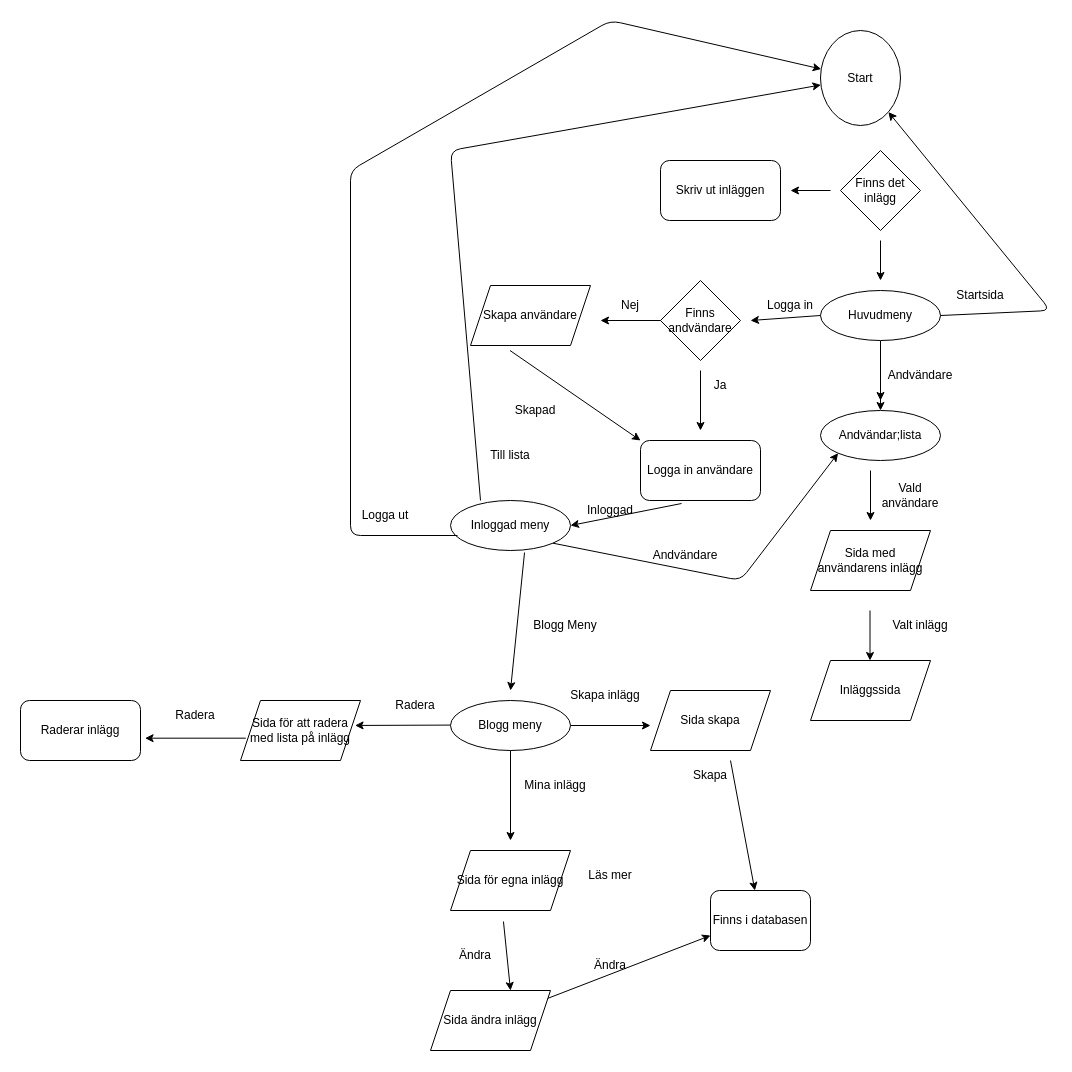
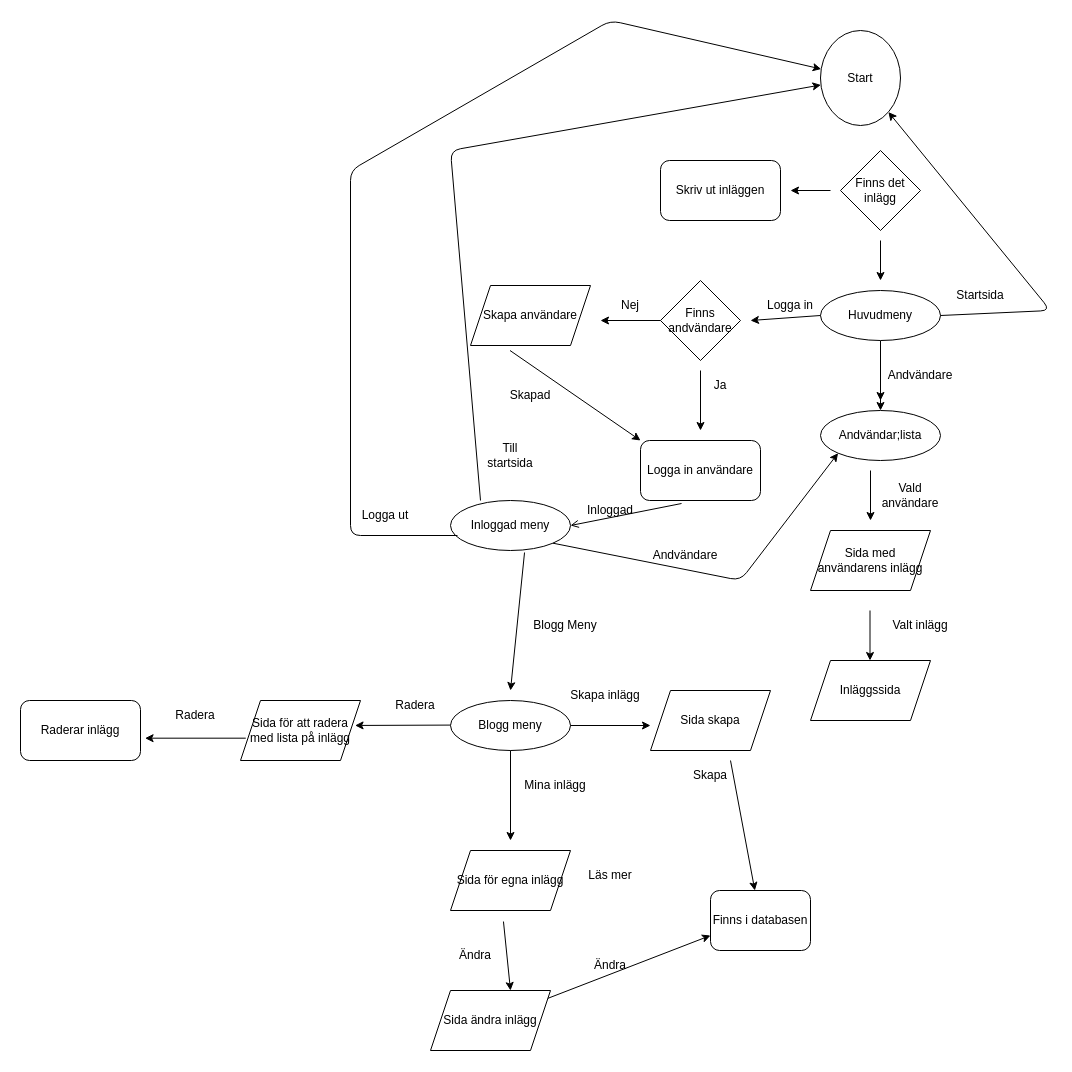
  <mxCell id="0" />
  <mxCell id="1" parent="0" />
  <mxCell id="2" value="Start" style="ellipse;whiteSpace=wrap;html=1;" vertex="1" parent="1"><mxGeometry x="820" y="30" width="80" height="95" as="geometry" /></mxCell>
  <mxCell id="3" value="Finns det inlägg" style="rhombus;whiteSpace=wrap;html=1;" vertex="1" parent="1"><mxGeometry x="840" y="150" width="80" height="80" as="geometry" /></mxCell>
  <mxCell id="4" value="Skriv ut inläggen" style="rounded=1;whiteSpace=wrap;html=1;" vertex="1" parent="1"><mxGeometry x="660" y="160" width="120" height="60" as="geometry" /></mxCell>
  <mxCell id="5" value="" style="edgeStyle=none;html=1;" edge="1" parent="1" source="6" target="15"><mxGeometry relative="1" as="geometry" /></mxCell>
  <mxCell id="6" value="Huvudmeny" style="ellipse;whiteSpace=wrap;html=1;" vertex="1" parent="1"><mxGeometry x="820" y="290" width="120" height="50" as="geometry" /></mxCell>
  <mxCell id="7" value="" style="endArrow=classic;html=1;" edge="1" parent="1"><mxGeometry width="50" height="50" relative="1" as="geometry"><mxPoint x="830" y="190" as="sourcePoint" /><mxPoint x="790" y="190" as="targetPoint" /></mxGeometry></mxCell>
  <mxCell id="8" value="" style="endArrow=classic;html=1;" edge="1" parent="1"><mxGeometry width="50" height="50" relative="1" as="geometry"><mxPoint x="880" y="240" as="sourcePoint" /><mxPoint x="880" y="280" as="targetPoint" /></mxGeometry></mxCell>
  <mxCell id="9" value="" style="endArrow=classic;html=1;exitX=0;exitY=0.5;exitDx=0;exitDy=0;" edge="1" parent="1" source="6"><mxGeometry width="50" height="50" relative="1" as="geometry"><mxPoint x="800" y="270" as="sourcePoint" /><mxPoint x="750" y="320" as="targetPoint" /></mxGeometry></mxCell>
  <mxCell id="10" value="" style="endArrow=classic;html=1;exitX=1;exitY=0.5;exitDx=0;exitDy=0;exitPerimeter=0;" edge="1" parent="1" source="6" target="2"><mxGeometry width="50" height="50" relative="1" as="geometry"><mxPoint x="950" y="320" as="sourcePoint" /><mxPoint x="1010" y="310" as="targetPoint" /><Array as="points"><mxPoint x="1050" y="310" /></Array></mxGeometry></mxCell>
  <mxCell id="11" value="" style="endArrow=classic;html=1;" edge="1" parent="1"><mxGeometry width="50" height="50" relative="1" as="geometry"><mxPoint x="880" y="350" as="sourcePoint" /><mxPoint x="880" y="400" as="targetPoint" /></mxGeometry></mxCell>
  <mxCell id="12" value="Startsida" style="text;html=1;strokeColor=none;fillColor=none;align=center;verticalAlign=middle;whiteSpace=wrap;rounded=0;" vertex="1" parent="1"><mxGeometry x="950" y="280" width="60" height="30" as="geometry" /></mxCell>
  <mxCell id="13" value="Logga in" style="text;html=1;strokeColor=none;fillColor=none;align=center;verticalAlign=middle;whiteSpace=wrap;rounded=0;" vertex="1" parent="1"><mxGeometry x="760" y="290" width="60" height="30" as="geometry" /></mxCell>
  <mxCell id="14" value="Andvändare" style="text;html=1;strokeColor=none;fillColor=none;align=center;verticalAlign=middle;whiteSpace=wrap;rounded=0;" vertex="1" parent="1"><mxGeometry x="890" y="360" width="60" height="30" as="geometry" /></mxCell>
  <mxCell id="15" value="Andvändar;lista" style="ellipse;whiteSpace=wrap;html=1;" vertex="1" parent="1"><mxGeometry x="820" y="410" width="120" height="50" as="geometry" /></mxCell>
  <mxCell id="16" value="" style="endArrow=classic;html=1;" edge="1" parent="1"><mxGeometry width="50" height="50" relative="1" as="geometry"><mxPoint x="870" y="470" as="sourcePoint" /><mxPoint x="870" y="520" as="targetPoint" /></mxGeometry></mxCell>
  <mxCell id="17" value="Vald användare" style="text;html=1;strokeColor=none;fillColor=none;align=center;verticalAlign=middle;whiteSpace=wrap;rounded=0;" vertex="1" parent="1"><mxGeometry x="880" y="480" width="60" height="30" as="geometry" /></mxCell>
  <mxCell id="18" value="Sida med användarens inlägg" style="shape=parallelogram;perimeter=parallelogramPerimeter;whiteSpace=wrap;html=1;fixedSize=1;" vertex="1" parent="1"><mxGeometry x="810" y="530" width="120" height="60" as="geometry" /></mxCell>
  <mxCell id="19" value="Inläggssida" style="shape=parallelogram;perimeter=parallelogramPerimeter;whiteSpace=wrap;html=1;fixedSize=1;" vertex="1" parent="1"><mxGeometry x="810" y="660" width="120" height="60" as="geometry" /></mxCell>
  <mxCell id="20" value="" style="endArrow=classic;html=1;" edge="1" parent="1"><mxGeometry width="50" height="50" relative="1" as="geometry"><mxPoint x="869.5" y="610" as="sourcePoint" /><mxPoint x="869.5" y="660" as="targetPoint" /></mxGeometry></mxCell>
  <mxCell id="21" value="Valt inlägg" style="text;html=1;strokeColor=none;fillColor=none;align=center;verticalAlign=middle;whiteSpace=wrap;rounded=0;" vertex="1" parent="1"><mxGeometry x="890" y="610" width="60" height="30" as="geometry" /></mxCell>
  <mxCell id="22" value="Finns andvändare" style="rhombus;whiteSpace=wrap;html=1;" vertex="1" parent="1"><mxGeometry x="660" y="280" width="80" height="80" as="geometry" /></mxCell>
  <mxCell id="23" value="" style="endArrow=classic;html=1;" edge="1" parent="1"><mxGeometry width="50" height="50" relative="1" as="geometry"><mxPoint x="700" y="370" as="sourcePoint" /><mxPoint x="700" y="430" as="targetPoint" /></mxGeometry></mxCell>
  <mxCell id="24" value="Ja" style="text;html=1;strokeColor=none;fillColor=none;align=center;verticalAlign=middle;whiteSpace=wrap;rounded=0;" vertex="1" parent="1"><mxGeometry x="690" y="370" width="60" height="30" as="geometry" /></mxCell>
  <mxCell id="25" value="" style="endArrow=classic;html=1;exitX=1;exitY=1;exitDx=0;exitDy=0;" edge="1" parent="1" source="26"><mxGeometry width="50" height="50" relative="1" as="geometry"><mxPoint x="650" y="330" as="sourcePoint" /><mxPoint y="320" as="targetPoint" x="600" /></mxGeometry></mxCell>
  <mxCell id="26" value="Nej" style="text;html=1;strokeColor=none;fillColor=none;align=center;verticalAlign=middle;whiteSpace=wrap;rounded=0;" vertex="1" parent="1"><mxGeometry y="290" width="60" height="30" as="geometry" x="600" /></mxCell>
  <mxCell id="27" value="Skapa användare" style="shape=parallelogram;perimeter=parallelogramPerimeter;whiteSpace=wrap;html=1;fixedSize=1;" vertex="1" parent="1"><mxGeometry x="470" y="285" width="120" height="60" as="geometry" /></mxCell>
  <mxCell id="28" value="Logga in användare" style="rounded=1;whiteSpace=wrap;html=1;" vertex="1" parent="1"><mxGeometry x="640" y="440" width="120" height="60" as="geometry" /></mxCell>
- <mxCell id="29" value="" style="endArrow=classic;html=1;entryX=1;entryY=0.5;entryDx=0;entryDy=0;exitX=0.342;exitY=1.05;exitDx=0;exitDy=0;exitPerimeter=0;" edge="1" parent="1" source="28" target="30"><mxGeometry width="50" height="50" relative="1" as="geometry"><mxPoint x="690" y="510" as="sourcePoint" /><mxPoint x="690" y="570" as="targetPoint" /></mxGeometry></mxCell>
+ <mxCell id="29" value="" style="endArrow=open;html=1;entryX=1;entryY=0.5;entryDx=0;entryDy=0;exitX=0.342;exitY=1.05;exitDx=0;exitDy=0;exitPerimeter=0;" edge="1" parent="1" source="28" target="30"><mxGeometry width="50" height="50" relative="1" as="geometry"><mxPoint x="690" y="510" as="sourcePoint" /><mxPoint x="690" y="570" as="targetPoint" /></mxGeometry></mxCell>
  <mxCell id="30" value="Inloggad meny" style="ellipse;whiteSpace=wrap;html=1;" vertex="1" parent="1"><mxGeometry x="450" y="500" width="120" height="50" as="geometry" /></mxCell>
  <mxCell id="31" value="" style="endArrow=classic;html=1;entryX=0;entryY=0;entryDx=0;entryDy=0;" edge="1" parent="1" target="28"><mxGeometry width="50" height="50" relative="1" as="geometry"><mxPoint x="509.5" y="350" as="sourcePoint" /><mxPoint x="509.5" y="410" as="targetPoint" /></mxGeometry></mxCell>
- <mxCell id="32" value="Skapad" style="text;html=1;strokeColor=none;fillColor=none;align=center;verticalAlign=middle;whiteSpace=wrap;rounded=0;" vertex="1" parent="1"><mxGeometry x="505" y="395" width="60" height="30" as="geometry" /></mxCell>
+ <mxCell id="32" value="Skapad" style="text;html=1;strokeColor=none;fillColor=none;align=center;verticalAlign=middle;whiteSpace=wrap;rounded=0;" vertex="1" parent="1"><mxGeometry x="500" y="380" width="60" height="30" as="geometry" /></mxCell>
  <mxCell id="33" value="Inloggad" style="text;html=1;strokeColor=none;fillColor=none;align=center;verticalAlign=middle;whiteSpace=wrap;rounded=0;" vertex="1" parent="1"><mxGeometry x="580" y="495" width="60" height="30" as="geometry" /></mxCell>
  <mxCell id="34" value="" style="endArrow=classic;html=1;exitX=1;exitY=1;exitDx=0;exitDy=0;entryX=0;entryY=1;entryDx=0;entryDy=0;" edge="1" parent="1" source="30" target="15"><mxGeometry width="50" height="50" relative="1" as="geometry"><mxPoint x="529.5" y="580" as="sourcePoint" /><mxPoint x="790" y="590" as="targetPoint" /><Array as="points"><mxPoint x="740" y="580" /></Array></mxGeometry></mxCell>
  <mxCell id="35" value="" style="endArrow=classic;html=1;exitX=0.25;exitY=0;exitDx=0;exitDy=0;exitPerimeter=0;" edge="1" parent="1" source="30" target="2"><mxGeometry width="50" height="50" relative="1" as="geometry"><mxPoint x="562.426" y="552.678" as="sourcePoint" /><mxPoint x="440" y="40" as="targetPoint" /><Array as="points"><mxPoint x="450" y="150" /></Array></mxGeometry></mxCell>
- <mxCell id="36" value="Till lista" style="text;html=1;strokeColor=none;fillColor=none;align=center;verticalAlign=middle;whiteSpace=wrap;rounded=0;" vertex="1" parent="1"><mxGeometry x="480" y="440" width="60" height="30" as="geometry" /></mxCell>
+ <mxCell id="36" value="Till startsida" style="text;html=1;strokeColor=none;fillColor=none;align=center;verticalAlign=middle;whiteSpace=wrap;rounded=0;" vertex="1" parent="1"><mxGeometry x="480" y="440" width="60" height="30" as="geometry" /></mxCell>
  <mxCell id="37" value="Logga ut" style="text;html=1;strokeColor=none;fillColor=none;align=center;verticalAlign=middle;whiteSpace=wrap;rounded=0;" vertex="1" parent="1"><mxGeometry x="340" y="500" width="90" height="30" as="geometry" /></mxCell>
  <mxCell id="38" value="Andvändare" style="text;html=1;strokeColor=none;fillColor=none;align=center;verticalAlign=middle;whiteSpace=wrap;rounded=0;" vertex="1" parent="1"><mxGeometry x="640" y="540" width="90" height="30" as="geometry" /></mxCell>
  <mxCell id="39" value="" style="endArrow=classic;html=1;exitX=0.617;exitY=1.04;exitDx=0;exitDy=0;exitPerimeter=0;" edge="1" parent="1" source="30"><mxGeometry width="50" height="50" relative="1" as="geometry"><mxPoint x="464.75" y="590" as="sourcePoint" /><mxPoint x="510" y="690" as="targetPoint" /></mxGeometry></mxCell>
  <mxCell id="40" value="Blogg Meny" style="text;html=1;strokeColor=none;fillColor=none;align=center;verticalAlign=middle;whiteSpace=wrap;rounded=0;" vertex="1" parent="1"><mxGeometry x="520" y="610" width="90" height="30" as="geometry" /></mxCell>
  <mxCell id="41" value="" style="endArrow=classic;html=1;exitX=0.058;exitY=0.7;exitDx=0;exitDy=0;exitPerimeter=0;" edge="1" parent="1" source="30" target="2"><mxGeometry width="50" height="50" relative="1" as="geometry"><mxPoint x="430.04" y="525" as="sourcePoint" /><mxPoint x="650" y="0" as="targetPoint" /><Array as="points"><mxPoint x="350" y="535" /><mxPoint x="350" y="170" /><mxPoint x="610" y="20" /></Array></mxGeometry></mxCell>
  <mxCell id="42" value="Blogg meny" style="ellipse;whiteSpace=wrap;html=1;" vertex="1" parent="1"><mxGeometry x="450" y="700" width="120" height="50" as="geometry" /></mxCell>
  <mxCell id="43" value="" style="endArrow=classic;html=1;exitX=1;exitY=0.5;exitDx=0;exitDy=0;" edge="1" parent="1" source="42"><mxGeometry width="50" height="50" relative="1" as="geometry"><mxPoint x="684.54" y="700" as="sourcePoint" /><mxPoint x="650" y="725" as="targetPoint" /></mxGeometry></mxCell>
  <mxCell id="44" value="Skapa inlägg" style="text;html=1;strokeColor=none;fillColor=none;align=center;verticalAlign=middle;whiteSpace=wrap;rounded=0;" vertex="1" parent="1"><mxGeometry x="560" y="680" width="90" height="30" as="geometry" /></mxCell>
  <mxCell id="45" value="" style="endArrow=classic;html=1;exitX=0.5;exitY=1;exitDx=0;exitDy=0;" edge="1" parent="1" source="42"><mxGeometry width="50" height="50" relative="1" as="geometry"><mxPoint x="470" y="820" as="sourcePoint" /><mxPoint x="510" y="840" as="targetPoint" /></mxGeometry></mxCell>
  <mxCell id="46" value="Mina inlägg" style="text;html=1;strokeColor=none;fillColor=none;align=center;verticalAlign=middle;whiteSpace=wrap;rounded=0;" vertex="1" parent="1"><mxGeometry x="510" y="770" width="90" height="30" as="geometry" /></mxCell>
  <mxCell id="47" value="Sida för egna inlägg" style="shape=parallelogram;perimeter=parallelogramPerimeter;whiteSpace=wrap;html=1;fixedSize=1;" vertex="1" parent="1"><mxGeometry x="450" y="850" width="120" height="60" as="geometry" /></mxCell>
  <mxCell id="48" value="" style="endArrow=classic;html=1;exitX=0.044;exitY=0.628;exitDx=0;exitDy=0;entryX=1.038;entryY=0.628;entryDx=0;entryDy=0;entryPerimeter=0;exitPerimeter=0;" edge="1" parent="1" source="61" target="52"><mxGeometry width="50" height="50" relative="1" as="geometry"><mxPoint x="380" y="850" as="sourcePoint" /><mxPoint x="360" y="894" as="targetPoint" /><Array as="points" /></mxGeometry></mxCell>
  <mxCell id="49" value="Radera" style="text;html=1;strokeColor=none;fillColor=none;align=center;verticalAlign=middle;whiteSpace=wrap;rounded=0;" vertex="1" parent="1"><mxGeometry x="370" y="690" width="90" height="30" as="geometry" /></mxCell>
  <mxCell id="50" value="Ändra" style="text;html=1;strokeColor=none;fillColor=none;align=center;verticalAlign=middle;whiteSpace=wrap;rounded=0;" vertex="1" parent="1"><mxGeometry x="430" y="940" width="90" height="30" as="geometry" /></mxCell>
  <mxCell id="51" value="Läs mer" style="text;html=1;strokeColor=none;fillColor=none;align=center;verticalAlign=middle;whiteSpace=wrap;rounded=0;" vertex="1" parent="1"><mxGeometry x="565" y="860" width="90" height="30" as="geometry" /></mxCell>
  <mxCell id="52" value="Raderar inlägg" style="rounded=1;whiteSpace=wrap;html=1;" vertex="1" parent="1"><mxGeometry x="20" y="700" width="120" height="60" as="geometry" /></mxCell>
  <mxCell id="53" value="Sida ändra inlägg" style="shape=parallelogram;perimeter=parallelogramPerimeter;whiteSpace=wrap;html=1;fixedSize=1;" vertex="1" parent="1"><mxGeometry x="430" y="990" width="120" height="60" as="geometry" /></mxCell>
  <mxCell id="54" value="Sida skapa" style="shape=parallelogram;perimeter=parallelogramPerimeter;whiteSpace=wrap;html=1;fixedSize=1;" vertex="1" parent="1"><mxGeometry x="650" y="690" width="120" height="60" as="geometry" /></mxCell>
  <mxCell id="55" value="" style="endArrow=classic;html=1;exitX=0.358;exitY=1.017;exitDx=0;exitDy=0;exitPerimeter=0;" edge="1" parent="1"><mxGeometry width="50" height="50" relative="1" as="geometry"><mxPoint x="502.96" y="921.02" as="sourcePoint" /><mxPoint x="510" y="990" as="targetPoint" /></mxGeometry></mxCell>
  <mxCell id="56" value="Finns i databasen" style="rounded=1;whiteSpace=wrap;html=1;" vertex="1" parent="1"><mxGeometry x="710" y="890" width="100" height="60" as="geometry" /></mxCell>
  <mxCell id="57" value="" style="endArrow=classic;html=1;entryX=0;entryY=0.75;entryDx=0;entryDy=0;" edge="1" parent="1" source="53" target="56"><mxGeometry width="50" height="50" relative="1" as="geometry"><mxPoint x="512.96" y="931.02" as="sourcePoint" /><mxPoint x="520" y="1000" as="targetPoint" /></mxGeometry></mxCell>
  <mxCell id="58" value="" style="endArrow=classic;html=1;" edge="1" parent="1" target="56"><mxGeometry width="50" height="50" relative="1" as="geometry"><mxPoint x="730" y="760" as="sourcePoint" /><mxPoint x="720" y="945" as="targetPoint" /></mxGeometry></mxCell>
  <mxCell id="59" value="Ändra" style="text;html=1;strokeColor=none;fillColor=none;align=center;verticalAlign=middle;whiteSpace=wrap;rounded=0;" vertex="1" parent="1"><mxGeometry x="565" y="950" width="90" height="30" as="geometry" /></mxCell>
  <mxCell id="60" value="Skapa" style="text;html=1;strokeColor=none;fillColor=none;align=center;verticalAlign=middle;whiteSpace=wrap;rounded=0;" vertex="1" parent="1"><mxGeometry x="665" y="760" width="90" height="30" as="geometry" /></mxCell>
  <mxCell id="61" value="Sida för att radera&lt;br&gt;med lista på inlägg" style="shape=parallelogram;perimeter=parallelogramPerimeter;whiteSpace=wrap;html=1;fixedSize=1;" vertex="1" parent="1"><mxGeometry x="240" y="700" width="120" height="60" as="geometry" /></mxCell>
  <mxCell id="62" value="" style="endArrow=classic;html=1;exitX=0;exitY=0.75;exitDx=0;exitDy=0;" edge="1" parent="1"><mxGeometry width="50" height="50" relative="1" as="geometry"><mxPoint x="450.005" y="724.586" as="sourcePoint" /><mxPoint x="354.55" y="724.95" as="targetPoint" /></mxGeometry></mxCell>
  <mxCell id="63" value="Radera" style="text;html=1;strokeColor=none;fillColor=none;align=center;verticalAlign=middle;whiteSpace=wrap;rounded=0;" vertex="1" parent="1"><mxGeometry x="150" y="700" width="90" height="30" as="geometry" /></mxCell>
